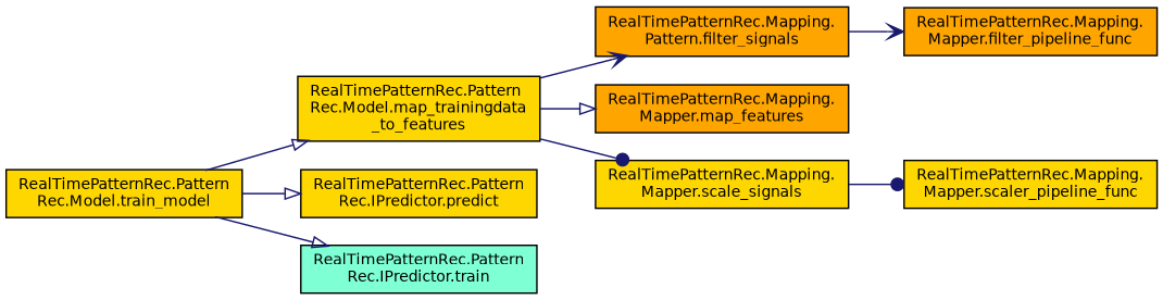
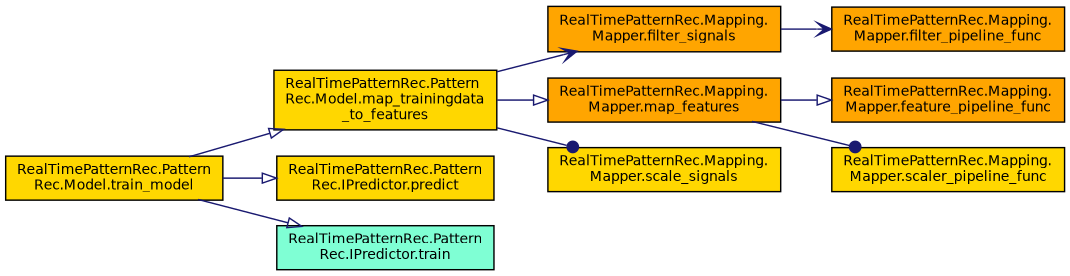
  digraph {
    rankdir=LR
    node [color=black fillcolor=gold fontname=Helvetica fontsize=10 shape=record style=filled]
    edge [arrowhead=onormal color=midnightblue fontname=Helvetica fontsize=10 labelfontname=Helvetica labelfontsize=10 style=solid]
    n1 [fontcolor=black height=0.2 label="RealTimePatternRec.Pattern\lRec.Model.train_model" width=0.4]
    n2 [height=0.2 label="RealTimePatternRec.Pattern\lRec.Model.map_trainingdata\l_to_features" width=0.4]
    n3 [height=0.2 label="RealTimePatternRec.Pattern\lRec.IPredictor.predict" width=0.4]
    n4 [fillcolor=aquamarine height=0.2 label="RealTimePatternRec.Pattern\lRec.IPredictor.train" width=0.4]
-   n5 [fillcolor=orange height=0.2 label="RealTimePatternRec.Mapping.\lPattern.filter_signals" width=0.4]
+   n5 [fillcolor=orange height=0.2 label="RealTimePatternRec.Mapping.\lMapper.filter_signals" width=0.4]
    n6 [fillcolor=orange height=0.2 label="RealTimePatternRec.Mapping.\lMapper.map_features" width=0.4]
    n7 [height=0.2 label="RealTimePatternRec.Mapping.\lMapper.scale_signals" width=0.4]
    n8 [fillcolor=orange height=0.2 label="RealTimePatternRec.Mapping.\lMapper.filter_pipeline_func" width=0.4]
+   n9 [fillcolor=orange height=0.2 label="RealTimePatternRec.Mapping.\lMapper.feature_pipeline_func" width=0.4]
    n10 [height=0.2 label="RealTimePatternRec.Mapping.\lMapper.scaler_pipeline_func" width=0.4]
    n1 -> n2
    n1 -> n3
    n1 -> n4
    n2 -> n5 [arrowhead=vee]
    n2 -> n6
    n2 -> n7 [arrowhead=dot]
    n5 -> n8 [arrowhead=vee]
-   n7 -> n10 [arrowhead=dot]
+   n6 -> n9
+   n6 -> n10 [arrowhead=dot]
  }
